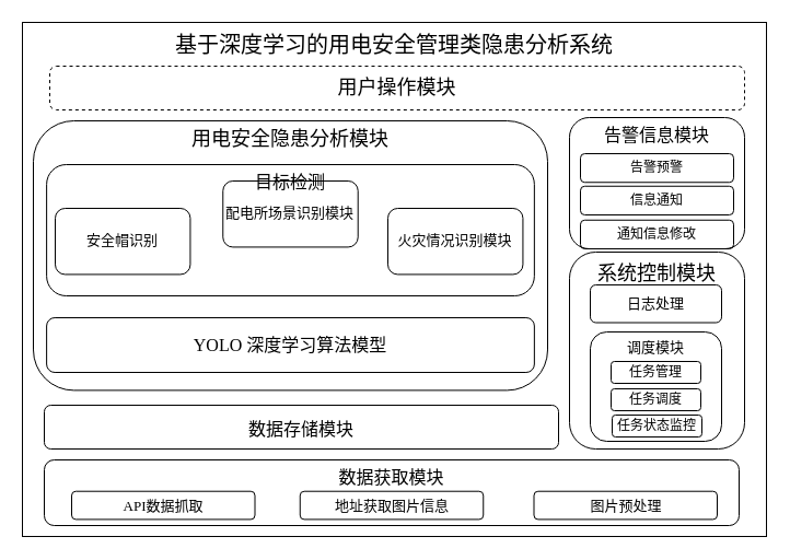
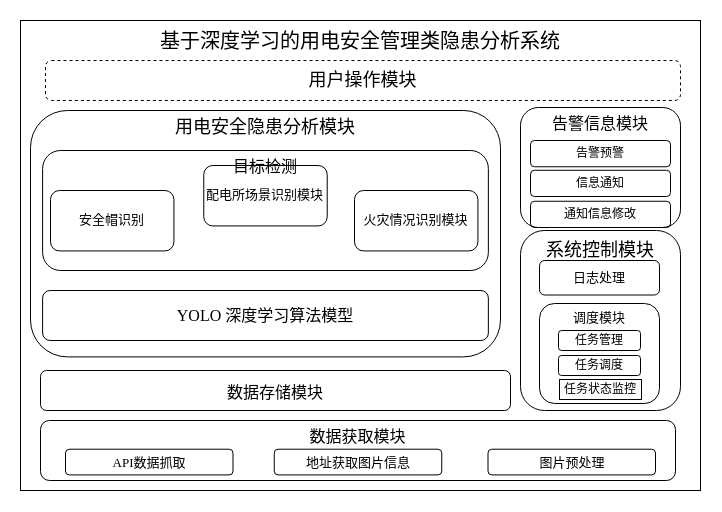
  <mxCell id="0" />
  <mxCell id="1" parent="0" />
  <mxCell id="2" value="" style="rounded=0;whiteSpace=wrap;html=1;glass=0;shadow=0;perimeterSpacing=0;fillColor=none;fontColor=#333333;strokeColor=#000000;fontFamily=宋体;" parent="1" vertex="1"><mxGeometry x="20" y="20" width="680" height="470" as="geometry" /></mxCell>
  <mxCell id="3" value="&lt;font style=&quot;font-size: 20px;&quot;&gt;基于深度学习的用电安全管理类隐患分析系统&lt;/font&gt;" style="rounded=0;whiteSpace=wrap;html=1;shadow=0;glass=0;strokeColor=#000000;fontFamily=宋体;fontSize=12;fontColor=default;fillColor=none;strokeWidth=0;opacity=0;" parent="1" vertex="1"><mxGeometry x="20" y="20" width="680" height="40" as="geometry" /></mxCell>
  <mxCell id="4" value="&lt;font style=&quot;font-size: 18px;&quot;&gt;用户操作模块&lt;/font&gt;" style="rounded=1;whiteSpace=wrap;html=1;shadow=0;glass=0;strokeColor=#000000;fontFamily=宋体;fontSize=18;fillColor=none;dashed=1;" parent="1" vertex="1"><mxGeometry x="45" y="60" width="635" height="40" as="geometry" /></mxCell>
  <mxCell id="5" value="&lt;font style=&quot;font-size: 16px;&quot;&gt;数据存储模块&lt;/font&gt;" style="rounded=1;whiteSpace=wrap;html=1;shadow=0;glass=0;strokeColor=#000000;fontFamily=宋体;fontSize=20;fillColor=none;" parent="1" vertex="1"><mxGeometry x="40" y="370" width="470" height="40" as="geometry" /></mxCell>
  <mxCell id="6" value="&lt;font style=&quot;font-size: 16px;&quot;&gt;数据获取模块&lt;/font&gt;" style="rounded=1;whiteSpace=wrap;html=1;shadow=0;glass=0;strokeColor=#000000;fontFamily=宋体;fontSize=12;fillColor=none;verticalAlign=top;horizontal=1;" parent="1" vertex="1"><mxGeometry x="40" y="420" width="635" height="60" as="geometry" /></mxCell>
  <mxCell id="7" value="&lt;font style=&quot;font-size: 13px;&quot;&gt;地址获取图片信息&lt;/font&gt;" style="rounded=1;whiteSpace=wrap;html=1;fillColor=none;strokeColor=#000000;fontFamily=宋体;" parent="1" vertex="1"><mxGeometry x="273.75" y="448.714" width="167.5" height="25.714" as="geometry" /></mxCell>
  <mxCell id="8" value="&lt;font style=&quot;font-size: 13px;&quot;&gt;图片预处理&lt;/font&gt;" style="rounded=1;whiteSpace=wrap;html=1;fillColor=none;strokeColor=#000000;fontFamily=宋体;" parent="1" vertex="1"><mxGeometry x="487.5" y="448.714" width="167.5" height="25.714" as="geometry" /></mxCell>
  <mxCell id="9" value="&lt;font style=&quot;font-size: 13px;&quot;&gt;API数据抓取&lt;/font&gt;" style="rounded=1;whiteSpace=wrap;html=1;fillColor=none;strokeColor=#000000;fontFamily=宋体;" parent="1" vertex="1"><mxGeometry x="65" y="448.714" width="167.5" height="25.714" as="geometry" /></mxCell>
  <mxCell id="10" value="" style="group" parent="1" vertex="1" connectable="0"><mxGeometry x="520" y="110" width="160" height="120" as="geometry" /></mxCell>
  <mxCell id="11" value="&lt;font style=&quot;font-size: 16px;&quot;&gt;告警信息模块&lt;/font&gt;" style="rounded=1;whiteSpace=wrap;html=1;shadow=0;glass=0;strokeColor=#000000;fontFamily=宋体;fontSize=16;fillColor=none;verticalAlign=top;container=0;" parent="10" vertex="1"><mxGeometry y="-3" width="160" height="120" as="geometry" /></mxCell>
  <mxCell id="12" value="告警预警" style="rounded=1;whiteSpace=wrap;html=1;fillColor=none;strokeColor=#000000;fontFamily=宋体;container=0;" parent="10" vertex="1"><mxGeometry x="10" y="30" width="140" height="26.25" as="geometry" /></mxCell>
  <mxCell id="13" value="通知信息修改" style="rounded=1;whiteSpace=wrap;html=1;fillColor=none;strokeColor=#000000;fontFamily=宋体;container=0;" parent="10" vertex="1"><mxGeometry x="10" y="90.75" width="140" height="26.25" as="geometry" /></mxCell>
  <mxCell id="14" value="信息通知" style="rounded=1;whiteSpace=wrap;html=1;fillColor=none;strokeColor=#000000;fontFamily=宋体;container=0;" parent="10" vertex="1"><mxGeometry x="10" y="59.75" width="140" height="26.25" as="geometry" /></mxCell>
  <mxCell id="15" value="" style="group" parent="1" vertex="1" connectable="0"><mxGeometry x="520" y="230" width="160" height="180" as="geometry" /></mxCell>
  <mxCell id="16" value="&lt;font style=&quot;font-size: 18px;&quot;&gt;系统控制模块&lt;/font&gt;" style="rounded=1;whiteSpace=wrap;html=1;shadow=0;glass=0;strokeColor=#000000;fontFamily=宋体;fontSize=20;fillColor=none;verticalAlign=top;container=0;" parent="15" vertex="1"><mxGeometry width="160" height="180" as="geometry" /></mxCell>
  <mxCell id="17" value="日志处理" style="rounded=1;whiteSpace=wrap;html=1;fontFamily=宋体;fillColor=none;strokeColor=#000000;fontSize=13;container=0;" parent="15" vertex="1"><mxGeometry x="19" y="30" width="120" height="34.5" as="geometry" /></mxCell>
  <mxCell id="18" value="调度模块" style="rounded=1;whiteSpace=wrap;html=1;fontFamily=宋体;fillColor=none;strokeColor=#000000;fontSize=13;verticalAlign=top;container=0;" parent="15" vertex="1"><mxGeometry x="19" y="73" width="120" height="100" as="geometry" /></mxCell>
  <mxCell id="19" value="任务管理" style="rounded=1;whiteSpace=wrap;html=1;fillColor=none;strokeColor=#000000;fontFamily=宋体;container=0;" parent="15" vertex="1"><mxGeometry x="38" y="100" width="82" height="20" as="geometry" /></mxCell>
  <mxCell id="20" value="任务调度" style="rounded=1;whiteSpace=wrap;html=1;fillColor=none;strokeColor=#000000;fontFamily=宋体;container=0;" parent="15" vertex="1"><mxGeometry x="38" y="125" width="82" height="20" as="geometry" /></mxCell>
- <mxCell id="21" value="任务状态监控" style="rounded=1;whiteSpace=wrap;html=1;fillColor=none;strokeColor=#000000;fontFamily=宋体;container=0;" parent="15" vertex="1"><mxGeometry x="39" y="149" width="82" height="20" as="geometry" /></mxCell>
+ <mxCell id="21" value="任务状态监控" style="whiteSpace=wrap;html=1;fillColor=none;strokeColor=#000000;fontFamily=宋体;container=0;rounded=0;" parent="15" vertex="1"><mxGeometry x="39" y="149" width="82" height="20" as="geometry" /></mxCell>
  <mxCell id="22" value="用电安全隐患分析模块" style="rounded=1;whiteSpace=wrap;html=1;shadow=0;glass=0;strokeColor=#000000;fontFamily=宋体;fontSize=18;fillColor=none;verticalAlign=top;" parent="1" vertex="1"><mxGeometry x="30" y="110" width="470" height="246.4" as="geometry" /></mxCell>
  <mxCell id="23" value="" style="group" parent="1" vertex="1" connectable="0"><mxGeometry x="42.123" y="150" width="445.754" height="120" as="geometry" /></mxCell>
  <mxCell id="24" value="&lt;font&gt;目标检测&lt;/font&gt;" style="rounded=1;whiteSpace=wrap;html=1;verticalAlign=top;fontSize=16;fillColor=none;strokeColor=#000000;container=0;fontFamily=宋体;" parent="23" vertex="1"><mxGeometry width="445.75" height="120" as="geometry" /></mxCell>
  <mxCell id="25" value="&lt;span style=&quot;font-size: 13px;&quot;&gt;安全帽识别&lt;/span&gt;" style="rounded=1;whiteSpace=wrap;html=1;shadow=0;glass=0;strokeColor=#000000;fontFamily=宋体;fontSize=14;fontColor=default;fillColor=none;verticalAlign=middle;align=center;container=0;" parent="23" vertex="1"><mxGeometry x="7.88" y="40" width="123.43" height="60.43" as="geometry" /></mxCell>
  <mxCell id="26" value="&lt;font style=&quot;font-size: 13px;&quot;&gt;火灾情况识别模块&lt;/font&gt;" style="rounded=1;whiteSpace=wrap;html=1;shadow=0;glass=0;strokeColor=#000000;fontFamily=宋体;fontSize=14;fontColor=default;fillColor=none;verticalAlign=middle;align=center;container=0;" parent="23" vertex="1"><mxGeometry x="311.88" y="40" width="123.43" height="60.43" as="geometry" /></mxCell>
  <mxCell id="27" value="&lt;font style=&quot;font-size: 13px;&quot;&gt;配电所场景识别模块&lt;/font&gt;" style="rounded=1;whiteSpace=wrap;html=1;shadow=0;glass=0;strokeColor=#000000;fontFamily=宋体;fontSize=14;fontColor=default;fillColor=none;verticalAlign=middle;align=center;container=0;" parent="23" vertex="1"><mxGeometry x="161.16" y="15" width="123.43" height="60.43" as="geometry" /></mxCell>
  <mxCell id="28" value="" style="group;align=center;verticalAlign=middle;" parent="1" vertex="1" connectable="0"><mxGeometry x="42.12" y="290" width="445.75" height="60.08" as="geometry" /></mxCell>
  <mxCell id="29" value="&lt;font&gt;YOLO 深度学习算法模型&lt;/font&gt;" style="rounded=1;whiteSpace=wrap;html=1;verticalAlign=middle;fontSize=16;fillColor=none;strokeColor=#000000;fontFamily=宋体;" parent="28" vertex="1"><mxGeometry width="445.75" height="50" as="geometry" /></mxCell>
